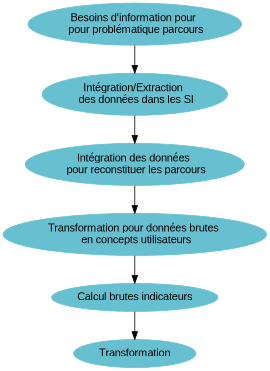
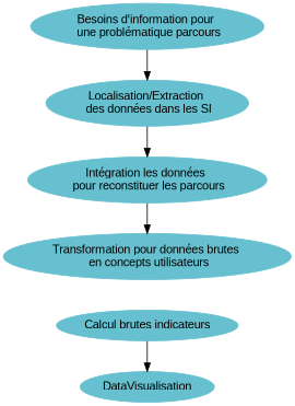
  digraph {
    fontname="Liberation Sans"
    fontsize=14
    nodesep=1
    node [color="#66c0cf" fontname="Liberation Sans" style=filled]
    edge [fontname="Liberation Sans"]
-   n1 [label="Besoins d'information pour \n pour problématique parcours"]
-   n2 [label="Intégration/Extraction \n des données dans les SI"]
-   n3 [label="Intégration des données \n pour reconstituer les parcours"]
+   n1 [label="Besoins d'information pour \n une problématique parcours"]
+   n2 [label="Localisation/Extraction \n des données dans les SI"]
+   n3 [label="Intégration les données \n pour reconstituer les parcours"]
    n4 [label="Transformation pour données brutes \n en concepts utilisateurs"]
    n5 [label="Calcul brutes indicateurs"]
-   n6 [label=Transformation]
+   n6 [label=DataVisualisation]
    n1 -> n2
    n2 -> n3
    n3 -> n4
-   n4 -> n5
    n5 -> n6
  }
